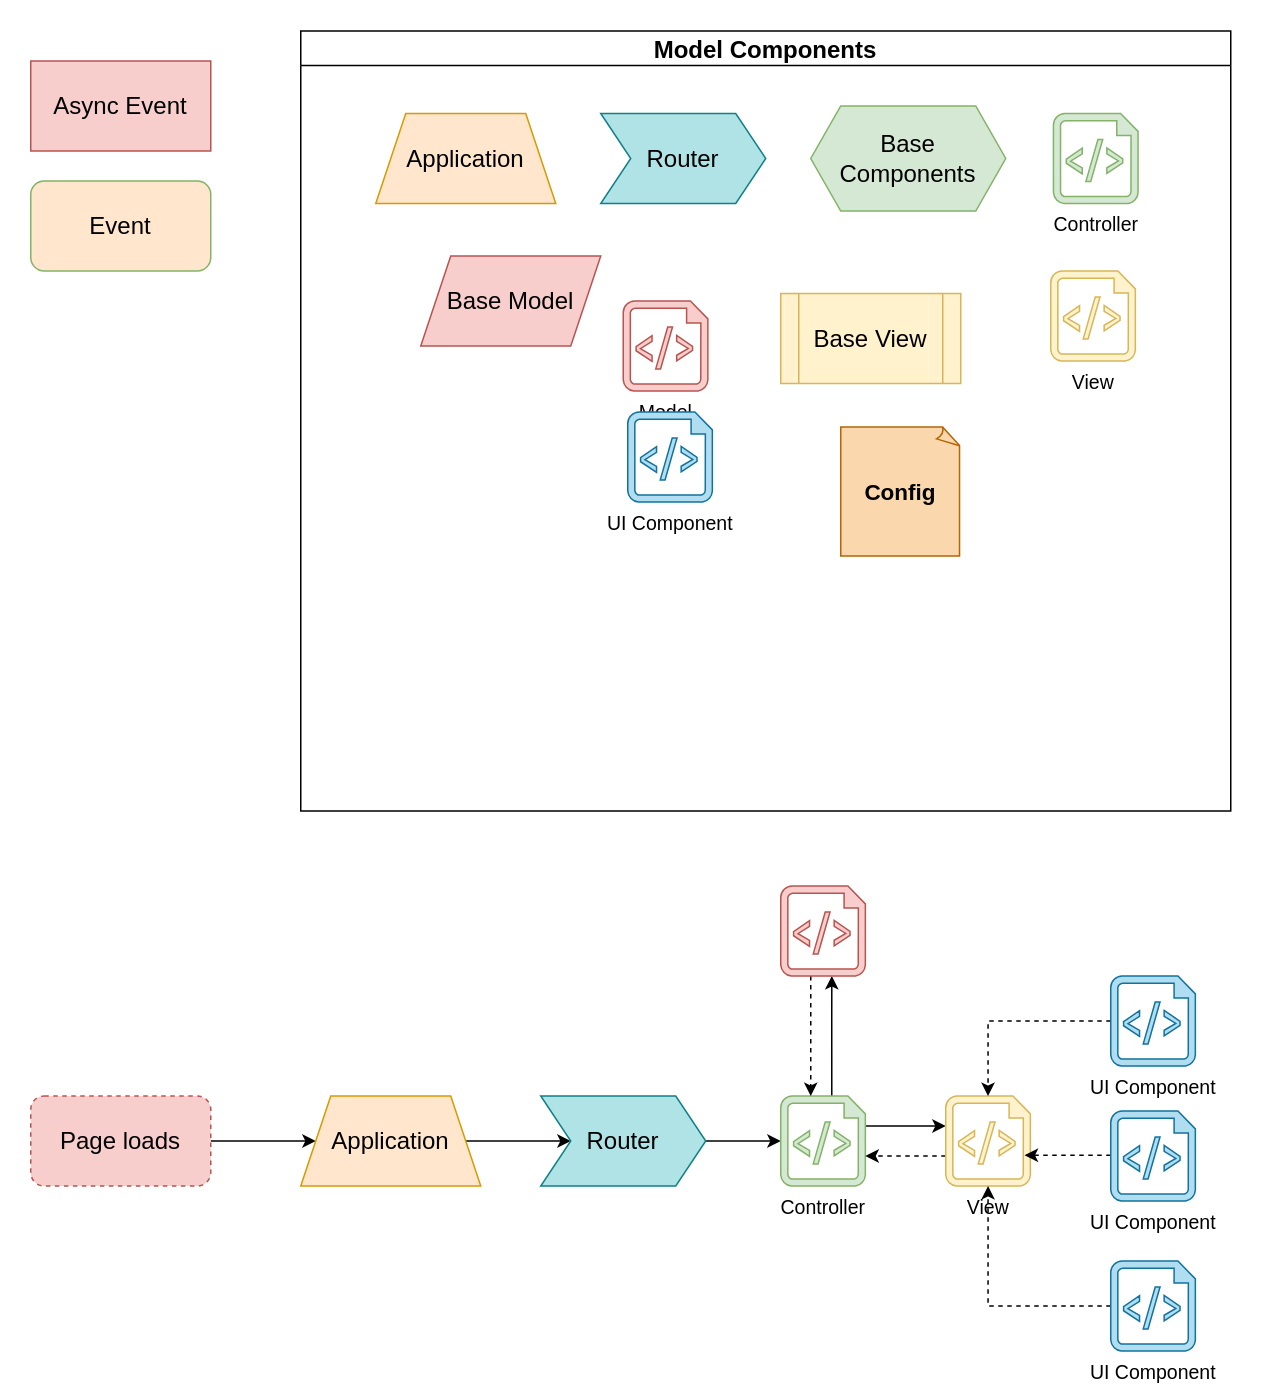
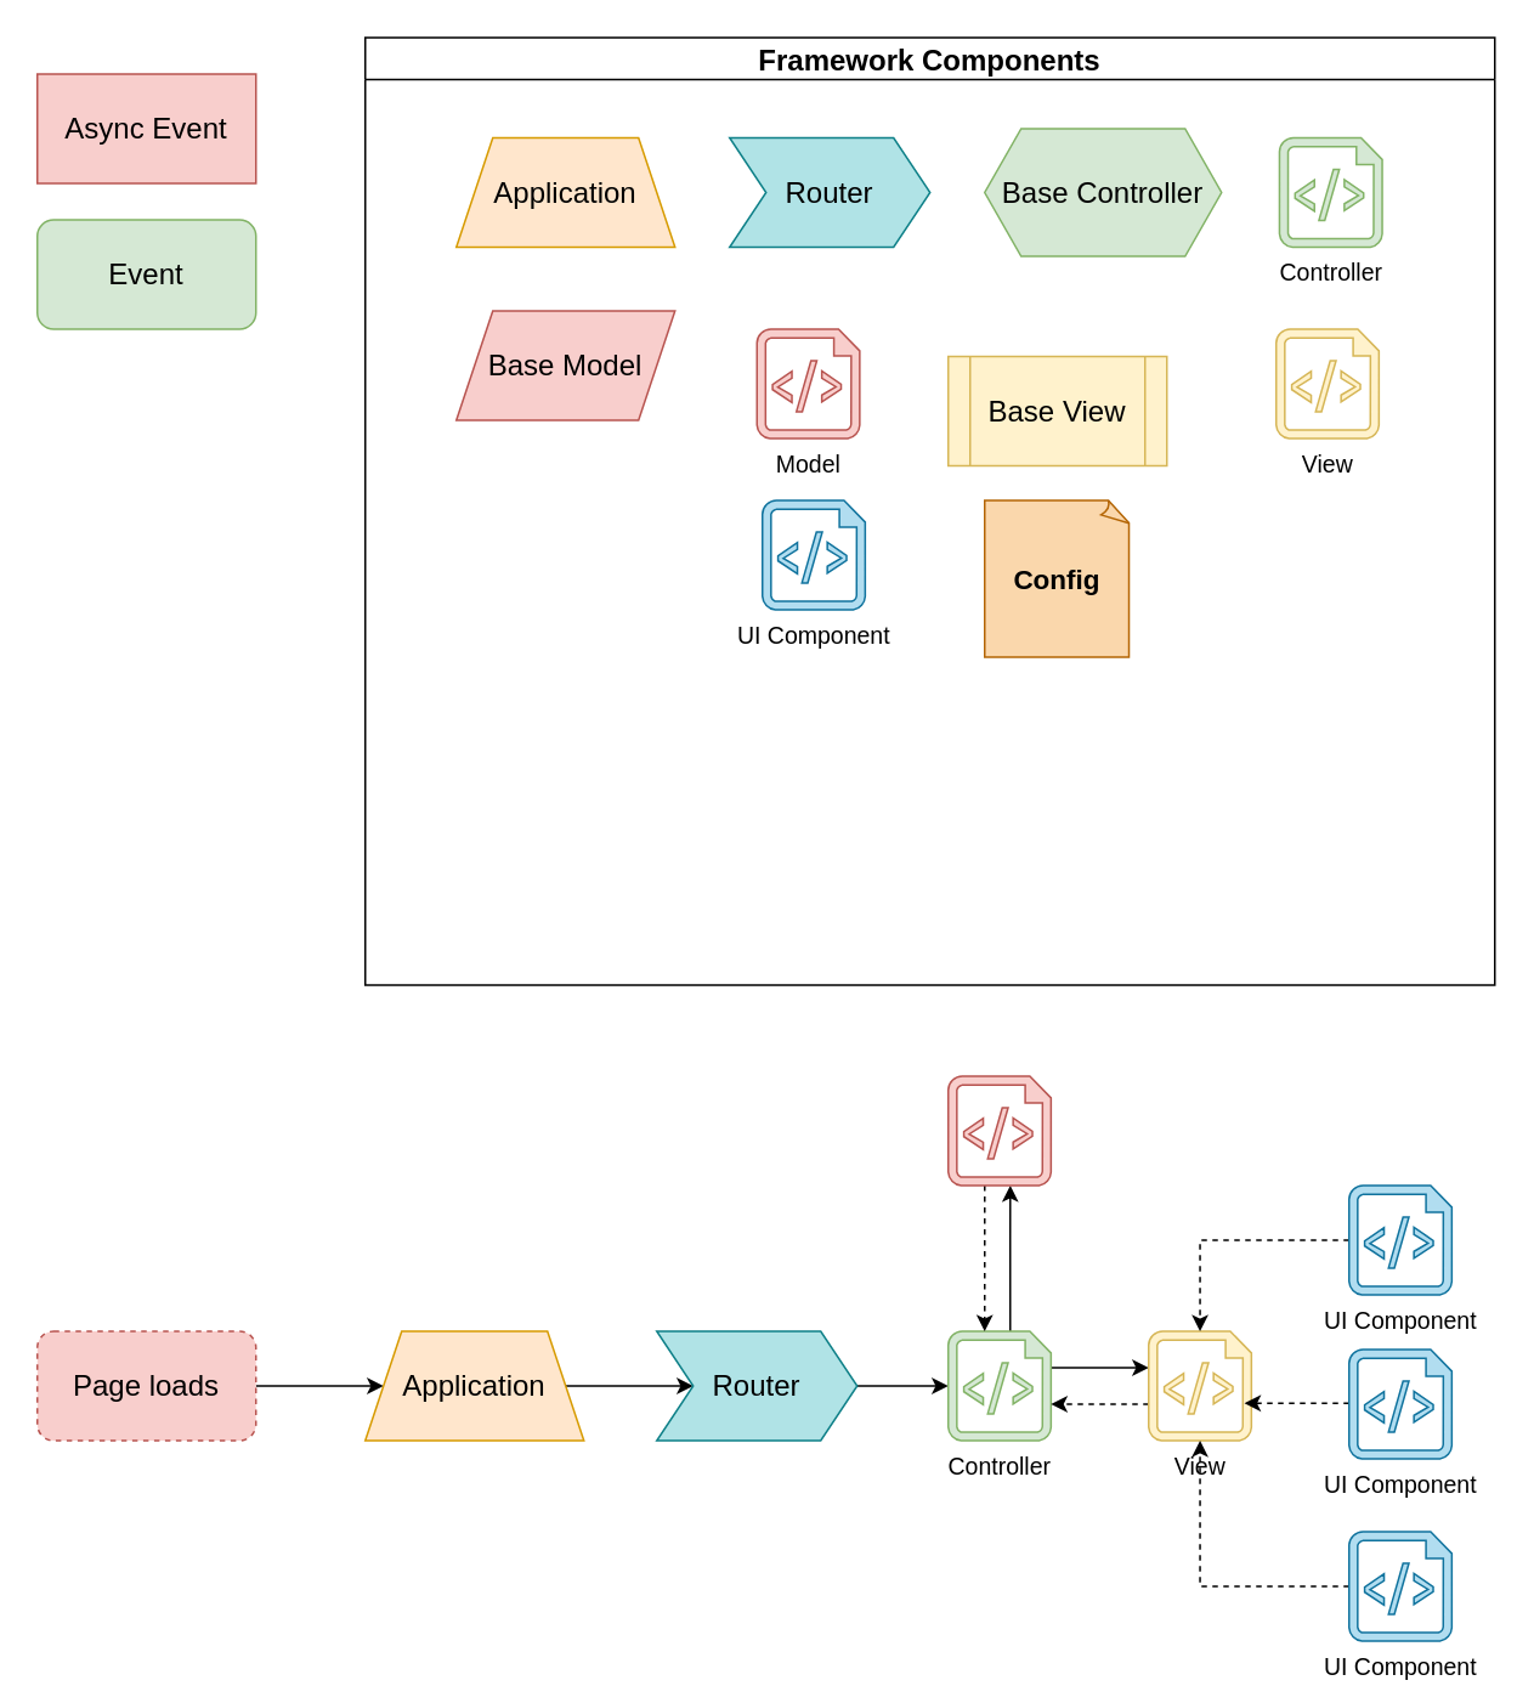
  <mxCell id="0" />
  <mxCell id="1" parent="0" />
  <mxCell id="2" value="&lt;font style=&quot;font-size: 16px&quot;&gt;Async Event&lt;br&gt;&lt;/font&gt;" style="whiteSpace=wrap;html=1;fillColor=#f8cecc;strokeColor=#b85450;rounded=0;" vertex="1" parent="1"><mxGeometry x="20" y="40" width="120" height="60" as="geometry" /></mxCell>
- <mxCell id="3" value="&lt;font style=&quot;font-size: 16px&quot;&gt;Event&lt;br&gt;&lt;/font&gt;" style="rounded=1;whiteSpace=wrap;html=1;fillColor=#ffe6cc;strokeColor=#82b366;" vertex="1" parent="1"><mxGeometry x="20" y="120" width="120" height="60" as="geometry" /></mxCell>
+ <mxCell id="3" value="&lt;font style=&quot;font-size: 16px&quot;&gt;Event&lt;br&gt;&lt;/font&gt;" style="rounded=1;whiteSpace=wrap;html=1;fillColor=#d5e8d4;strokeColor=#82b366;" vertex="1" parent="1"><mxGeometry x="20" y="120" width="120" height="60" as="geometry" /></mxCell>
  <mxCell id="4" value="" style="edgeStyle=orthogonalEdgeStyle;rounded=0;orthogonalLoop=1;jettySize=auto;html=1;fontSize=15;" edge="1" parent="1" source="5" target="18"><mxGeometry relative="1" as="geometry" /></mxCell>
  <mxCell id="5" value="&lt;font style=&quot;font-size: 16px&quot;&gt;Page loads&lt;br&gt;&lt;/font&gt;" style="rounded=1;whiteSpace=wrap;html=1;fillColor=#f8cecc;strokeColor=#b85450;dashed=1;" vertex="1" parent="1"><mxGeometry x="20" y="730" width="120" height="60" as="geometry" /></mxCell>
- <mxCell id="6" value="Model Components" style="swimlane;fontSize=16;" vertex="1" parent="1"><mxGeometry x="200" y="20" width="620" height="520" as="geometry" /></mxCell>
+ <mxCell id="6" value="Framework Components" style="swimlane;fontSize=16;" vertex="1" parent="1"><mxGeometry x="200" y="20" width="620" height="520" as="geometry" /></mxCell>
  <mxCell id="7" value="Application" style="shape=trapezoid;perimeter=trapezoidPerimeter;whiteSpace=wrap;html=1;fixedSize=1;fontSize=16;fillColor=#ffe6cc;strokeColor=#d79b00;" vertex="1" parent="6"><mxGeometry x="50" y="55" width="120" height="60" as="geometry" /></mxCell>
  <mxCell id="8" value="Router" style="shape=step;perimeter=stepPerimeter;whiteSpace=wrap;html=1;fixedSize=1;fontSize=16;fillColor=#b0e3e6;strokeColor=#0e8088;" vertex="1" parent="6"><mxGeometry x="200" y="55" width="110" height="60" as="geometry" /></mxCell>
- <mxCell id="9" value="Base Components" style="shape=hexagon;perimeter=hexagonPerimeter2;whiteSpace=wrap;html=1;fixedSize=1;fontSize=16;fillColor=#d5e8d4;strokeColor=#82b366;" vertex="1" parent="6"><mxGeometry x="340" y="50" width="130" height="70" as="geometry" /></mxCell>
- <mxCell id="10" value="Base Model" style="shape=parallelogram;perimeter=parallelogramPerimeter;whiteSpace=wrap;html=1;fixedSize=1;fontSize=16;fillColor=#f8cecc;strokeColor=#b85450;" vertex="1" parent="6"><mxGeometry x="80" y="150" width="120" height="60" as="geometry" /></mxCell>
+ <mxCell id="9" value="Base Controller" style="shape=hexagon;perimeter=hexagonPerimeter2;whiteSpace=wrap;html=1;fixedSize=1;fontSize=16;fillColor=#d5e8d4;strokeColor=#82b366;" vertex="1" parent="6"><mxGeometry x="340" y="50" width="130" height="70" as="geometry" /></mxCell>
+ <mxCell id="10" value="Base Model" style="shape=parallelogram;perimeter=parallelogramPerimeter;whiteSpace=wrap;html=1;fixedSize=1;fontSize=16;fillColor=#f8cecc;strokeColor=#b85450;" vertex="1" parent="6"><mxGeometry x="50" y="150" width="120" height="60" as="geometry" /></mxCell>
  <mxCell id="11" value="Base View" style="shape=process;whiteSpace=wrap;html=1;backgroundOutline=1;fontSize=16;fillColor=#fff2cc;strokeColor=#d6b656;" vertex="1" parent="6"><mxGeometry x="320" y="175" width="120" height="60" as="geometry" /></mxCell>
  <mxCell id="12" value="Controller" style="sketch=0;aspect=fixed;pointerEvents=1;shadow=0;dashed=0;html=1;strokeColor=#82b366;labelPosition=center;verticalLabelPosition=bottom;verticalAlign=top;align=center;fillColor=#d5e8d4;shape=mxgraph.azure.script_file;fontSize=13;" vertex="1" parent="6"><mxGeometry x="501.8" y="55" width="56.4" height="60" as="geometry" /></mxCell>
  <mxCell id="13" value="View" style="sketch=0;aspect=fixed;pointerEvents=1;shadow=0;dashed=0;html=1;strokeColor=#d6b656;labelPosition=center;verticalLabelPosition=bottom;verticalAlign=top;align=center;fillColor=#fff2cc;shape=mxgraph.azure.script_file;fontSize=13;" vertex="1" parent="6"><mxGeometry x="500" y="160" width="56.4" height="60" as="geometry" /></mxCell>
- <mxCell id="14" value="Model" style="sketch=0;aspect=fixed;pointerEvents=1;shadow=0;dashed=0;html=1;strokeColor=#b85450;labelPosition=center;verticalLabelPosition=bottom;verticalAlign=top;align=center;fillColor=#f8cecc;shape=mxgraph.azure.script_file;fontSize=13;" vertex="1" parent="6"><mxGeometry x="215.0" y="180" width="56.4" height="60" as="geometry" /></mxCell>
+ <mxCell id="14" value="Model" style="sketch=0;aspect=fixed;pointerEvents=1;shadow=0;dashed=0;html=1;strokeColor=#b85450;labelPosition=center;verticalLabelPosition=bottom;verticalAlign=top;align=center;fillColor=#f8cecc;shape=mxgraph.azure.script_file;fontSize=13;" vertex="1" parent="6"><mxGeometry x="215.0" y="160" width="56.4" height="60" as="geometry" /></mxCell>
  <mxCell id="15" value="UI Component" style="sketch=0;aspect=fixed;pointerEvents=1;shadow=0;dashed=0;html=1;strokeColor=#10739e;labelPosition=center;verticalLabelPosition=bottom;verticalAlign=top;align=center;fillColor=#b1ddf0;shape=mxgraph.azure.script_file;fontSize=13;" vertex="1" parent="6"><mxGeometry x="218.0" y="254" width="56.4" height="60" as="geometry" /></mxCell>
- <mxCell id="16" value="&lt;font style=&quot;font-size: 15px&quot;&gt;&lt;b&gt;Config&lt;/b&gt;&lt;/font&gt;" style="whiteSpace=wrap;html=1;shape=mxgraph.basic.document;fontSize=13;fillColor=#fad7ac;strokeColor=#b46504;" vertex="1" parent="6"><mxGeometry x="360" y="264" width="80" height="86" as="geometry" /></mxCell>
+ <mxCell id="16" value="&lt;font style=&quot;font-size: 15px&quot;&gt;&lt;b&gt;Config&lt;/b&gt;&lt;/font&gt;" style="whiteSpace=wrap;html=1;shape=mxgraph.basic.document;fontSize=13;fillColor=#fad7ac;strokeColor=#b46504;" vertex="1" parent="6"><mxGeometry x="340" y="254" width="80" height="86" as="geometry" /></mxCell>
  <mxCell id="17" value="" style="edgeStyle=orthogonalEdgeStyle;rounded=0;orthogonalLoop=1;jettySize=auto;html=1;fontSize=15;" edge="1" parent="1" source="18" target="20"><mxGeometry relative="1" as="geometry" /></mxCell>
  <mxCell id="18" value="Application" style="shape=trapezoid;perimeter=trapezoidPerimeter;whiteSpace=wrap;html=1;fixedSize=1;fontSize=16;fillColor=#ffe6cc;strokeColor=#d79b00;" vertex="1" parent="1"><mxGeometry x="200" y="730" width="120" height="60" as="geometry" /></mxCell>
  <mxCell id="19" value="" style="edgeStyle=orthogonalEdgeStyle;rounded=0;orthogonalLoop=1;jettySize=auto;html=1;fontSize=15;" edge="1" parent="1" source="20" target="23"><mxGeometry relative="1" as="geometry" /></mxCell>
  <mxCell id="20" value="Router" style="shape=step;perimeter=stepPerimeter;whiteSpace=wrap;html=1;fixedSize=1;fontSize=16;fillColor=#b0e3e6;strokeColor=#0e8088;" vertex="1" parent="1"><mxGeometry x="360" y="730" width="110" height="60" as="geometry" /></mxCell>
  <mxCell id="21" value="" style="edgeStyle=orthogonalEdgeStyle;rounded=0;orthogonalLoop=1;jettySize=auto;html=1;fontSize=15;" edge="1" parent="1"><mxGeometry relative="1" as="geometry"><mxPoint x="554.034" y="730" as="sourcePoint" /><mxPoint x="554.034" y="650" as="targetPoint" /><Array as="points"><mxPoint x="554" y="680" /><mxPoint x="554" y="680" /></Array></mxGeometry></mxCell>
  <mxCell id="22" value="" style="edgeStyle=orthogonalEdgeStyle;rounded=0;orthogonalLoop=1;jettySize=auto;html=1;fontSize=15;" edge="1" parent="1" source="23" target="25"><mxGeometry relative="1" as="geometry"><Array as="points"><mxPoint x="610" y="750" /><mxPoint x="610" y="750" /></Array></mxGeometry></mxCell>
  <mxCell id="23" value="Controller" style="sketch=0;aspect=fixed;pointerEvents=1;shadow=0;dashed=0;html=1;strokeColor=#82b366;labelPosition=center;verticalLabelPosition=bottom;verticalAlign=top;align=center;fillColor=#d5e8d4;shape=mxgraph.azure.script_file;fontSize=13;" vertex="1" parent="1"><mxGeometry x="520" y="730" width="56.4" height="60" as="geometry" /></mxCell>
  <mxCell id="24" value="" style="edgeStyle=orthogonalEdgeStyle;rounded=0;orthogonalLoop=1;jettySize=auto;html=1;fontSize=15;dashed=1;" edge="1" parent="1" source="25" target="23"><mxGeometry relative="1" as="geometry"><Array as="points"><mxPoint x="610" y="770" /><mxPoint x="610" y="770" /></Array></mxGeometry></mxCell>
  <mxCell id="25" value="View" style="sketch=0;aspect=fixed;pointerEvents=1;shadow=0;dashed=0;html=1;strokeColor=#d6b656;labelPosition=center;verticalLabelPosition=bottom;verticalAlign=top;align=center;fillColor=#fff2cc;shape=mxgraph.azure.script_file;fontSize=13;" vertex="1" parent="1"><mxGeometry x="630" y="730" width="56.4" height="60" as="geometry" /></mxCell>
  <mxCell id="26" value="" style="edgeStyle=orthogonalEdgeStyle;rounded=0;orthogonalLoop=1;jettySize=auto;html=1;fontSize=15;dashed=1;" edge="1" parent="1" source="27" target="23"><mxGeometry relative="1" as="geometry"><Array as="points"><mxPoint x="540" y="680" /><mxPoint x="540" y="680" /></Array></mxGeometry></mxCell>
  <mxCell id="27" value="" style="sketch=0;aspect=fixed;pointerEvents=1;shadow=0;dashed=0;html=1;strokeColor=#b85450;labelPosition=center;verticalLabelPosition=bottom;verticalAlign=top;align=center;fillColor=#f8cecc;shape=mxgraph.azure.script_file;fontSize=13;" vertex="1" parent="1"><mxGeometry x="520" y="590" width="56.4" height="60" as="geometry" /></mxCell>
  <mxCell id="28" style="edgeStyle=orthogonalEdgeStyle;rounded=0;orthogonalLoop=1;jettySize=auto;html=1;dashed=1;fontSize=15;" edge="1" parent="1" source="29" target="25"><mxGeometry relative="1" as="geometry" /></mxCell>
  <mxCell id="29" value="UI Component" style="sketch=0;aspect=fixed;pointerEvents=1;shadow=0;dashed=0;html=1;strokeColor=#10739e;labelPosition=center;verticalLabelPosition=bottom;verticalAlign=top;align=center;fillColor=#b1ddf0;shape=mxgraph.azure.script_file;fontSize=13;" vertex="1" parent="1"><mxGeometry x="740" y="650" width="56.4" height="60" as="geometry" /></mxCell>
  <mxCell id="30" style="edgeStyle=orthogonalEdgeStyle;rounded=0;orthogonalLoop=1;jettySize=auto;html=1;entryX=0.932;entryY=0.658;entryDx=0;entryDy=0;entryPerimeter=0;dashed=1;fontSize=15;" edge="1" parent="1" source="31" target="25"><mxGeometry relative="1" as="geometry"><Array as="points"><mxPoint x="713" y="770" /></Array></mxGeometry></mxCell>
  <mxCell id="31" value="UI Component" style="sketch=0;aspect=fixed;pointerEvents=1;shadow=0;dashed=0;html=1;strokeColor=#10739e;labelPosition=center;verticalLabelPosition=bottom;verticalAlign=top;align=center;fillColor=#b1ddf0;shape=mxgraph.azure.script_file;fontSize=13;" vertex="1" parent="1"><mxGeometry x="740" y="740" width="56.4" height="60" as="geometry" /></mxCell>
  <mxCell id="32" style="edgeStyle=orthogonalEdgeStyle;rounded=0;orthogonalLoop=1;jettySize=auto;html=1;dashed=1;fontSize=15;" edge="1" parent="1" source="33" target="25"><mxGeometry relative="1" as="geometry" /></mxCell>
  <mxCell id="33" value="UI Component" style="sketch=0;aspect=fixed;pointerEvents=1;shadow=0;dashed=0;html=1;strokeColor=#10739e;labelPosition=center;verticalLabelPosition=bottom;verticalAlign=top;align=center;fillColor=#b1ddf0;shape=mxgraph.azure.script_file;fontSize=13;" vertex="1" parent="1"><mxGeometry x="740" y="840" width="56.4" height="60" as="geometry" /></mxCell>
